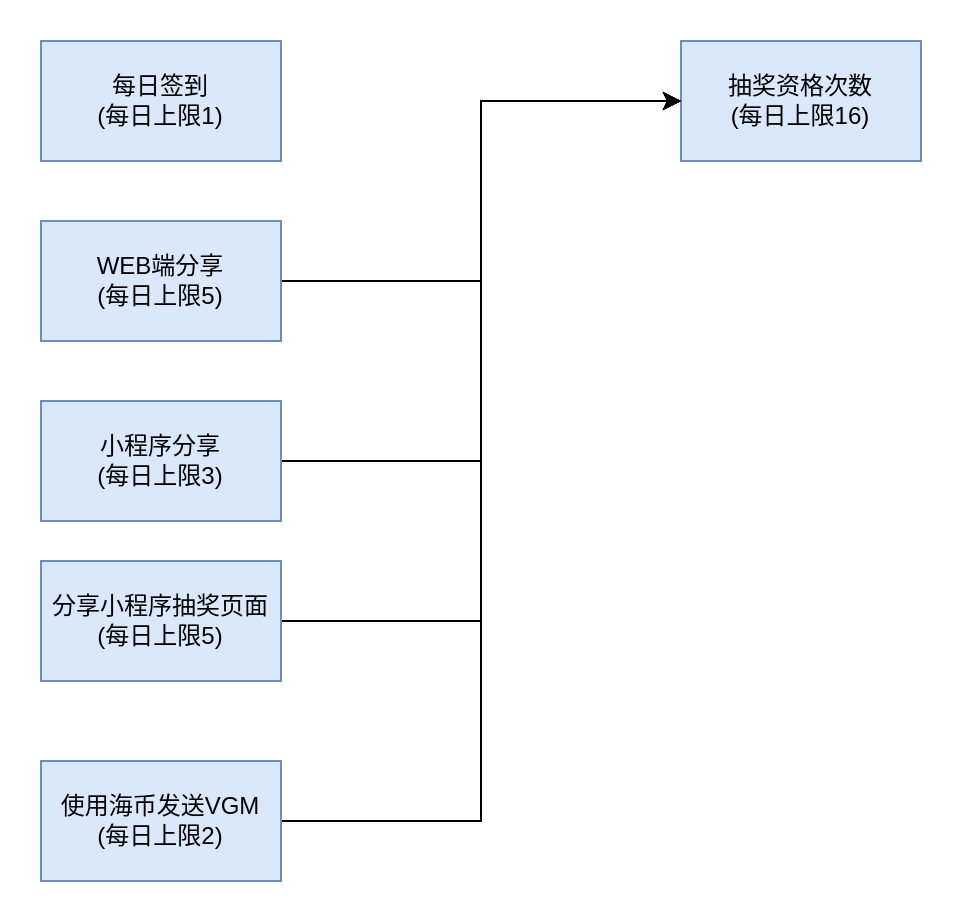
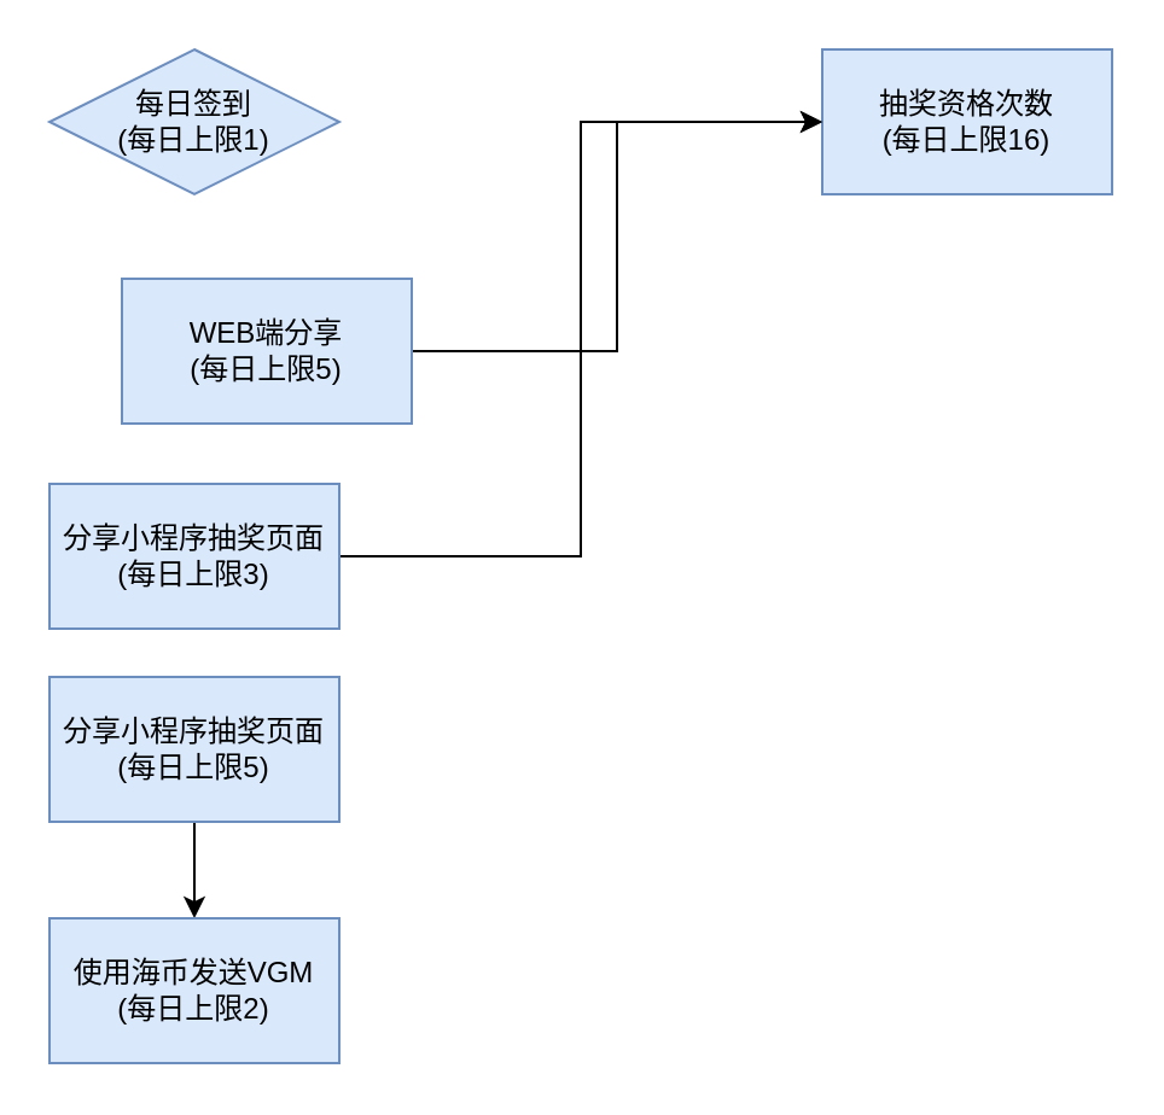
  <mxCell id="0" />
  <mxCell id="1" parent="0" />
- <mxCell id="2" value="每日签到&lt;br&gt;(每日上限1)" style="rounded=0;whiteSpace=wrap;html=1;fillColor=#dae8fc;strokeColor=#6c8ebf;" vertex="1" parent="1"><mxGeometry x="20" y="20" width="120" height="60" as="geometry" /></mxCell>
+ <mxCell id="2" value="每日签到&lt;br&gt;(每日上限1)" style="rhombus;whiteSpace=wrap;html=1;fillColor=#dae8fc;strokeColor=#6c8ebf;" vertex="1" parent="1"><mxGeometry x="20" y="20" width="120" height="60" as="geometry" /></mxCell>
  <mxCell id="3" value="抽奖资格次数&lt;br&gt;(每日上限16)" style="rounded=0;whiteSpace=wrap;html=1;fillColor=#dae8fc;strokeColor=#6c8ebf;" vertex="1" parent="1"><mxGeometry x="340" y="20" width="120" height="60" as="geometry" /></mxCell>
  <mxCell id="4" style="edgeStyle=orthogonalEdgeStyle;rounded=0;orthogonalLoop=1;jettySize=auto;html=1;entryX=0;entryY=0.5;entryDx=0;entryDy=0;" edge="1" parent="1" source="5" target="3"><mxGeometry relative="1" as="geometry" /></mxCell>
- <mxCell id="5" value="WEB端分享&lt;br&gt;(每日上限5)" style="rounded=0;whiteSpace=wrap;html=1;fillColor=#dae8fc;strokeColor=#6c8ebf;" vertex="1" parent="1"><mxGeometry x="20" y="110" width="120" height="60" as="geometry" /></mxCell>
+ <mxCell id="5" value="WEB端分享&lt;br&gt;(每日上限5)" style="rounded=0;whiteSpace=wrap;html=1;fillColor=#dae8fc;strokeColor=#6c8ebf;" vertex="1" parent="1"><mxGeometry x="50" y="115" width="120" height="60" as="geometry" /></mxCell>
  <mxCell id="6" style="edgeStyle=orthogonalEdgeStyle;rounded=0;orthogonalLoop=1;jettySize=auto;html=1;entryX=0;entryY=0.5;entryDx=0;entryDy=0;" edge="1" parent="1" source="7" target="3"><mxGeometry relative="1" as="geometry" /></mxCell>
- <mxCell id="7" value="小程序分享&lt;br&gt;(每日上限3)" style="rounded=0;whiteSpace=wrap;html=1;fillColor=#dae8fc;strokeColor=#6c8ebf;" vertex="1" parent="1"><mxGeometry x="20" y="200" width="120" height="60" as="geometry" /></mxCell>
- <mxCell id="8" style="edgeStyle=orthogonalEdgeStyle;rounded=0;orthogonalLoop=1;jettySize=auto;html=1;entryX=0;entryY=0.5;entryDx=0;entryDy=0;" edge="1" parent="1" source="9" target="3"><mxGeometry relative="1" as="geometry" /></mxCell>
+ <mxCell id="7" value="分享小程序抽奖页面&lt;br&gt;(每日上限3)" style="rounded=0;whiteSpace=wrap;html=1;fillColor=#dae8fc;strokeColor=#6c8ebf;" vertex="1" parent="1"><mxGeometry x="20" y="200" width="120" height="60" as="geometry" /></mxCell>
+ <mxCell id="8" style="edgeStyle=orthogonalEdgeStyle;rounded=0;orthogonalLoop=1;jettySize=auto;html=1;" edge="1" parent="1" source="9" target="11"><mxGeometry relative="1" as="geometry" /></mxCell>
  <mxCell id="9" value="分享小程序抽奖页面&lt;br&gt;(每日上限5)" style="rounded=0;whiteSpace=wrap;html=1;fillColor=#dae8fc;strokeColor=#6c8ebf;" vertex="1" parent="1"><mxGeometry x="20" y="280" width="120" height="60" as="geometry" /></mxCell>
- <mxCell id="10" style="edgeStyle=orthogonalEdgeStyle;rounded=0;orthogonalLoop=1;jettySize=auto;html=1;entryX=0;entryY=0.5;entryDx=0;entryDy=0;" edge="1" parent="1" source="11" target="3"><mxGeometry relative="1" as="geometry" /></mxCell>
  <mxCell id="11" value="使用海币发送VGM&lt;br&gt;(每日上限2)" style="rounded=0;whiteSpace=wrap;html=1;fillColor=#dae8fc;strokeColor=#6c8ebf;" vertex="1" parent="1"><mxGeometry x="20" y="380" width="120" height="60" as="geometry" /></mxCell>
